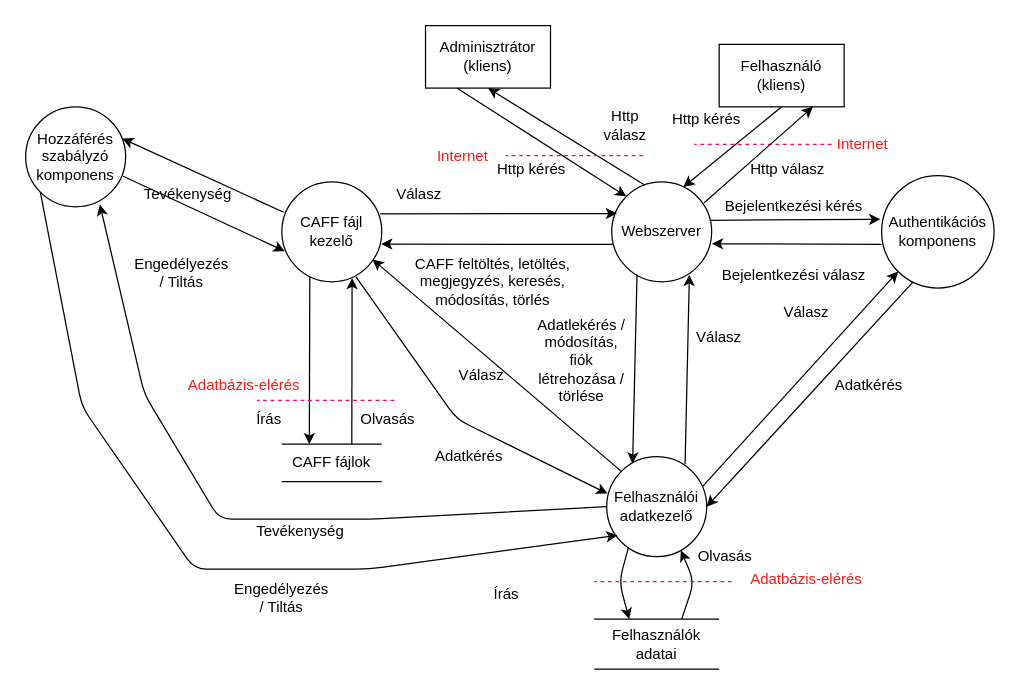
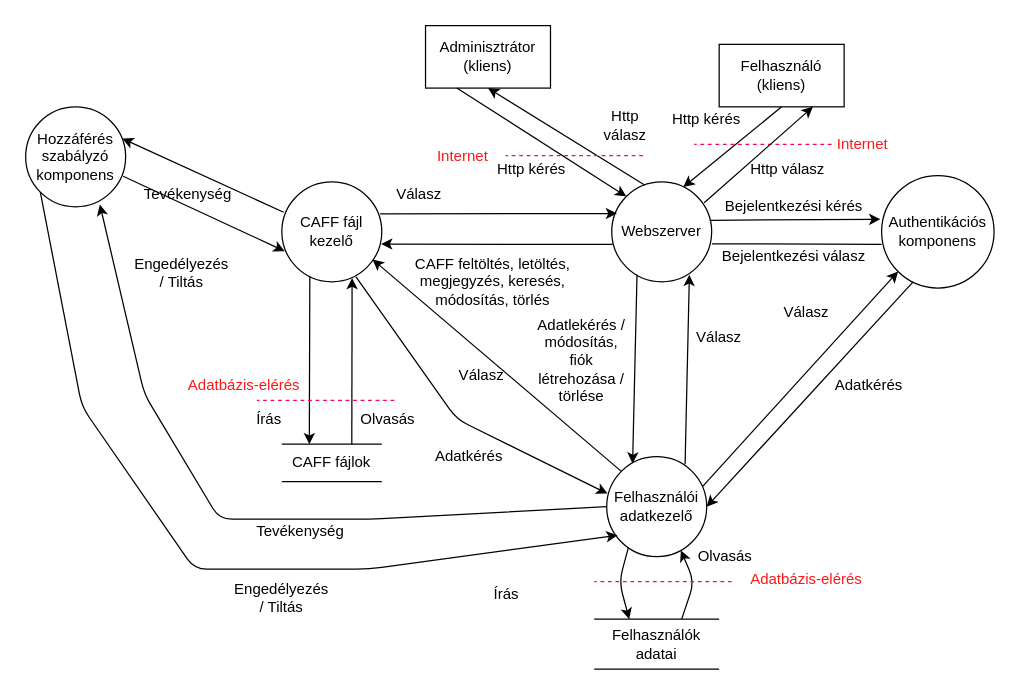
  <mxCell id="0" />
  <mxCell id="1" parent="0" />
  <mxCell id="2" value="Felhasználó&lt;br&gt;(kliens)" style="rounded=0;whiteSpace=wrap;html=1;" parent="1" vertex="1"><mxGeometry x="575" y="35" width="100" height="50" as="geometry" /></mxCell>
  <mxCell id="3" value="Webszerver" style="ellipse;whiteSpace=wrap;html=1;aspect=fixed;" parent="1" vertex="1"><mxGeometry x="489" y="145" width="80" height="80" as="geometry" /></mxCell>
  <mxCell id="4" value="Http kérés" style="text;html=1;strokeColor=none;fillColor=none;align=center;verticalAlign=middle;whiteSpace=wrap;rounded=0;" parent="1" vertex="1"><mxGeometry x="535" y="85" width="60" height="20" as="geometry" /></mxCell>
  <mxCell id="5" value="Http válasz" style="text;html=1;strokeColor=none;fillColor=none;align=center;verticalAlign=middle;whiteSpace=wrap;rounded=0;" parent="1" vertex="1"><mxGeometry x="595" y="125" width="70" height="20" as="geometry" /></mxCell>
  <mxCell id="6" value="Authentikációs komponens" style="ellipse;whiteSpace=wrap;html=1;aspect=fixed;" parent="1" vertex="1"><mxGeometry x="705" y="140" width="90" height="90" as="geometry" /></mxCell>
  <mxCell id="7" value="" style="endArrow=classic;html=1;exitX=0.98;exitY=0.385;exitDx=0;exitDy=0;exitPerimeter=0;" parent="1" source="3" edge="1"><mxGeometry width="50" height="50" relative="1" as="geometry"><mxPoint x="355" y="255" as="sourcePoint" /><mxPoint x="704" y="175" as="targetPoint" /></mxGeometry></mxCell>
- <mxCell id="8" value="" style="endArrow=classic;html=1;exitX=0;exitY=0.611;exitDx=0;exitDy=0;exitPerimeter=0;entryX=1.002;entryY=0.62;entryDx=0;entryDy=0;entryPerimeter=0;" parent="1" source="6" target="3" edge="1"><mxGeometry width="50" height="50" relative="1" as="geometry"><mxPoint x="577" y="185.8" as="sourcePoint" /><mxPoint x="585" y="215" as="targetPoint" /></mxGeometry></mxCell>
+ <mxCell id="8" value="" style="endArrow=none;html=1;exitX=0;exitY=0.611;exitDx=0;exitDy=0;exitPerimeter=0;entryX=1.002;entryY=0.62;entryDx=0;entryDy=0;entryPerimeter=0;" parent="1" source="6" target="3" edge="1"><mxGeometry width="50" height="50" relative="1" as="geometry"><mxPoint x="577" y="185.8" as="sourcePoint" /><mxPoint x="585" y="215" as="targetPoint" /></mxGeometry></mxCell>
  <mxCell id="9" value="Bejelentkezési kérés" style="text;html=1;strokeColor=none;fillColor=none;align=center;verticalAlign=middle;whiteSpace=wrap;rounded=0;" parent="1" vertex="1"><mxGeometry x="575" y="155" width="120" height="20" as="geometry" /></mxCell>
- <mxCell id="10" value="Bejelentkezési válasz" style="text;html=1;strokeColor=none;fillColor=none;align=center;verticalAlign=middle;whiteSpace=wrap;rounded=0;" parent="1" vertex="1"><mxGeometry x="575" y="210" width="120" height="20" as="geometry" /></mxCell>
+ <mxCell id="10" value="Bejelentkezési válasz" style="text;html=1;strokeColor=none;fillColor=none;align=center;verticalAlign=middle;whiteSpace=wrap;rounded=0;" parent="1" vertex="1"><mxGeometry x="575" y="195" width="120" height="20" as="geometry" /></mxCell>
  <mxCell id="11" value="Felhasználói adatkezelő" style="ellipse;whiteSpace=wrap;html=1;aspect=fixed;" parent="1" vertex="1"><mxGeometry x="485" y="365" width="80" height="80" as="geometry" /></mxCell>
  <mxCell id="12" value="" style="endArrow=classic;html=1;entryX=0.777;entryY=0.93;entryDx=0;entryDy=0;exitX=0.784;exitY=0.075;exitDx=0;exitDy=0;exitPerimeter=0;entryPerimeter=0;" parent="1" source="11" target="3" edge="1"><mxGeometry width="50" height="50" relative="1" as="geometry"><mxPoint x="595" y="245" as="sourcePoint" /><mxPoint x="509" y="299.8" as="targetPoint" /><Array as="points" /></mxGeometry></mxCell>
  <mxCell id="13" value="" style="endArrow=classic;html=1;exitX=0.253;exitY=0.93;exitDx=0;exitDy=0;exitPerimeter=0;entryX=0.259;entryY=0.068;entryDx=0;entryDy=0;entryPerimeter=0;" parent="1" source="3" target="11" edge="1"><mxGeometry width="50" height="50" relative="1" as="geometry"><mxPoint x="520" y="95" as="sourcePoint" /><mxPoint x="501" y="311" as="targetPoint" /><Array as="points" /></mxGeometry></mxCell>
  <mxCell id="14" value="Adatlekérés / módosítás, fiók létrehozása / törlése" style="text;html=1;strokeColor=none;fillColor=none;align=center;verticalAlign=middle;whiteSpace=wrap;rounded=0;" parent="1" vertex="1"><mxGeometry x="425" y="250" width="80" height="75" as="geometry" /></mxCell>
  <mxCell id="15" value="Válasz" style="text;html=1;strokeColor=none;fillColor=none;align=center;verticalAlign=middle;whiteSpace=wrap;rounded=0;" parent="1" vertex="1"><mxGeometry x="555" y="260" width="40" height="20" as="geometry" /></mxCell>
  <mxCell id="16" value="" style="endArrow=classic;html=1;exitX=0.96;exitY=0.296;exitDx=0;exitDy=0;exitPerimeter=0;entryX=0;entryY=1;entryDx=0;entryDy=0;" parent="1" source="11" target="6" edge="1"><mxGeometry width="50" height="50" relative="1" as="geometry"><mxPoint x="735" y="335" as="sourcePoint" /><mxPoint x="785" y="285" as="targetPoint" /></mxGeometry></mxCell>
  <mxCell id="17" value="" style="endArrow=classic;html=1;exitX=0.28;exitY=0.946;exitDx=0;exitDy=0;exitPerimeter=0;entryX=1;entryY=0.5;entryDx=0;entryDy=0;" parent="1" source="6" target="11" edge="1"><mxGeometry width="50" height="50" relative="1" as="geometry"><mxPoint x="645" y="455" as="sourcePoint" /><mxPoint x="695" y="405" as="targetPoint" /></mxGeometry></mxCell>
  <mxCell id="18" value="Válasz" style="text;html=1;strokeColor=none;fillColor=none;align=center;verticalAlign=middle;whiteSpace=wrap;rounded=0;" parent="1" vertex="1"><mxGeometry x="625" y="240" width="40" height="20" as="geometry" /></mxCell>
  <mxCell id="19" value="Adatkérés" style="text;html=1;strokeColor=none;fillColor=none;align=center;verticalAlign=middle;whiteSpace=wrap;rounded=0;" parent="1" vertex="1"><mxGeometry x="665" y="297.5" width="60" height="20" as="geometry" /></mxCell>
  <mxCell id="20" value="Felhasználók adatai" style="text;html=1;strokeColor=none;fillColor=none;align=center;verticalAlign=middle;whiteSpace=wrap;rounded=0;" parent="1" vertex="1"><mxGeometry x="475" y="495" width="100" height="40" as="geometry" /></mxCell>
  <mxCell id="21" value="" style="endArrow=none;html=1;" parent="1" edge="1"><mxGeometry width="50" height="50" relative="1" as="geometry"><mxPoint x="575" y="495" as="sourcePoint" /><mxPoint x="475" y="495" as="targetPoint" /></mxGeometry></mxCell>
  <mxCell id="22" value="" style="endArrow=none;html=1;" parent="1" edge="1"><mxGeometry width="50" height="50" relative="1" as="geometry"><mxPoint x="575" y="535" as="sourcePoint" /><mxPoint x="475" y="535" as="targetPoint" /></mxGeometry></mxCell>
  <mxCell id="23" value="" style="endArrow=classic;html=1;exitX=0.217;exitY=0.907;exitDx=0;exitDy=0;exitPerimeter=0;" parent="1" source="11" edge="1"><mxGeometry width="50" height="50" relative="1" as="geometry"><mxPoint x="503" y="442" as="sourcePoint" /><mxPoint x="503" y="495" as="targetPoint" /><Array as="points"><mxPoint x="495" y="465" /></Array></mxGeometry></mxCell>
  <mxCell id="24" value="" style="endArrow=classic;html=1;entryX=0.742;entryY=0.937;entryDx=0;entryDy=0;entryPerimeter=0;" parent="1" target="11" edge="1"><mxGeometry width="50" height="50" relative="1" as="geometry"><mxPoint x="545" y="495" as="sourcePoint" /><mxPoint x="513" y="505" as="targetPoint" /><Array as="points"><mxPoint x="555" y="465" /></Array></mxGeometry></mxCell>
  <mxCell id="25" value="Olvasás" style="text;html=1;strokeColor=none;fillColor=none;align=center;verticalAlign=middle;whiteSpace=wrap;rounded=0;" parent="1" vertex="1"><mxGeometry x="555" y="435" width="50" height="20" as="geometry" /></mxCell>
  <mxCell id="26" value="Írás" style="text;html=1;strokeColor=none;fillColor=none;align=center;verticalAlign=middle;whiteSpace=wrap;rounded=0;" parent="1" vertex="1"><mxGeometry x="385" y="465" width="40" height="20" as="geometry" /></mxCell>
  <mxCell id="27" value="CAFF fájl kezelő" style="ellipse;whiteSpace=wrap;html=1;aspect=fixed;" parent="1" vertex="1"><mxGeometry x="225" y="145" width="80" height="80" as="geometry" /></mxCell>
  <mxCell id="28" value="CAFF feltöltés, letöltés, megjegyzés, keresés, módosítás, törlés" style="text;html=1;strokeColor=none;fillColor=none;align=center;verticalAlign=middle;whiteSpace=wrap;rounded=0;" parent="1" vertex="1"><mxGeometry x="329" y="195" width="130" height="60" as="geometry" /></mxCell>
  <mxCell id="29" value="" style="endArrow=classic;html=1;exitX=0.983;exitY=0.32;exitDx=0;exitDy=0;exitPerimeter=0;entryX=0.053;entryY=0.317;entryDx=0;entryDy=0;entryPerimeter=0;" parent="1" source="27" target="3" edge="1"><mxGeometry width="50" height="50" relative="1" as="geometry"><mxPoint x="285" y="185" as="sourcePoint" /><mxPoint x="422" y="165" as="targetPoint" /></mxGeometry></mxCell>
  <mxCell id="30" value="Válasz" style="text;html=1;strokeColor=none;fillColor=none;align=center;verticalAlign=middle;whiteSpace=wrap;rounded=0;" parent="1" vertex="1"><mxGeometry x="315" y="145" width="40" height="20" as="geometry" /></mxCell>
  <mxCell id="31" value="" style="endArrow=classic;html=1;exitX=0.01;exitY=0.627;exitDx=0;exitDy=0;exitPerimeter=0;entryX=0.993;entryY=0.623;entryDx=0;entryDy=0;entryPerimeter=0;" parent="1" source="3" target="27" edge="1"><mxGeometry width="50" height="50" relative="1" as="geometry"><mxPoint x="205" y="295" as="sourcePoint" /><mxPoint x="255" y="245" as="targetPoint" /></mxGeometry></mxCell>
  <mxCell id="32" value="Hozzáférés szabályzó komponens" style="ellipse;whiteSpace=wrap;html=1;aspect=fixed;" parent="1" vertex="1"><mxGeometry x="20" y="85" width="80" height="80" as="geometry" /></mxCell>
  <mxCell id="33" value="" style="endArrow=classic;html=1;exitX=0.018;exitY=0.305;exitDx=0;exitDy=0;exitPerimeter=0;entryX=0.967;entryY=0.317;entryDx=0;entryDy=0;entryPerimeter=0;" parent="1" source="27" target="32" edge="1"><mxGeometry width="50" height="50" relative="1" as="geometry"><mxPoint x="225" y="140" as="sourcePoint" /><mxPoint x="154" y="140" as="targetPoint" /></mxGeometry></mxCell>
  <mxCell id="34" value="" style="endArrow=classic;html=1;entryX=0.029;entryY=0.694;entryDx=0;entryDy=0;entryPerimeter=0;exitX=0.975;exitY=0.694;exitDx=0;exitDy=0;exitPerimeter=0;" parent="1" source="32" target="27" edge="1"><mxGeometry width="50" height="50" relative="1" as="geometry"><mxPoint x="151" y="201" as="sourcePoint" /><mxPoint x="195" y="235" as="targetPoint" /></mxGeometry></mxCell>
  <mxCell id="35" value="Tevékenység" style="text;html=1;strokeColor=none;fillColor=none;align=center;verticalAlign=middle;whiteSpace=wrap;rounded=0;" parent="1" vertex="1"><mxGeometry x="115" y="145" width="70" height="20" as="geometry" /></mxCell>
  <mxCell id="36" value="Engedélyezés / Tiltás" style="text;html=1;strokeColor=none;fillColor=none;align=center;verticalAlign=middle;whiteSpace=wrap;rounded=0;" parent="1" vertex="1"><mxGeometry x="105" y="205" width="80" height="25" as="geometry" /></mxCell>
  <mxCell id="37" value="CAFF fájlok" style="text;html=1;strokeColor=none;fillColor=none;align=center;verticalAlign=middle;whiteSpace=wrap;rounded=0;" parent="1" vertex="1"><mxGeometry x="225" y="355" width="80" height="30" as="geometry" /></mxCell>
  <mxCell id="38" value="" style="endArrow=none;html=1;exitX=1;exitY=0;exitDx=0;exitDy=0;" parent="1" source="37" edge="1"><mxGeometry width="50" height="50" relative="1" as="geometry"><mxPoint x="325" y="355" as="sourcePoint" /><mxPoint x="225" y="355" as="targetPoint" /></mxGeometry></mxCell>
  <mxCell id="39" value="" style="endArrow=none;html=1;" parent="1" edge="1"><mxGeometry width="50" height="50" relative="1" as="geometry"><mxPoint x="305" y="385" as="sourcePoint" /><mxPoint x="225" y="385" as="targetPoint" /><Array as="points"><mxPoint x="265" y="385" /></Array></mxGeometry></mxCell>
  <mxCell id="40" value="" style="endArrow=classic;html=1;exitX=0.28;exitY=0.94;exitDx=0;exitDy=0;exitPerimeter=0;" parent="1" source="27" edge="1"><mxGeometry width="50" height="50" relative="1" as="geometry"><mxPoint x="245" y="245" as="sourcePoint" /><mxPoint x="247" y="355" as="targetPoint" /></mxGeometry></mxCell>
  <mxCell id="41" value="" style="endArrow=classic;html=1;entryX=0.703;entryY=0.963;entryDx=0;entryDy=0;entryPerimeter=0;" parent="1" target="27" edge="1"><mxGeometry width="50" height="50" relative="1" as="geometry"><mxPoint x="281" y="355" as="sourcePoint" /><mxPoint x="283" y="222" as="targetPoint" /></mxGeometry></mxCell>
  <mxCell id="42" value="Írás" style="text;html=1;strokeColor=none;fillColor=none;align=center;verticalAlign=middle;whiteSpace=wrap;rounded=0;" parent="1" vertex="1"><mxGeometry x="195" y="325" width="40" height="20" as="geometry" /></mxCell>
  <mxCell id="43" value="Olvasás" style="text;html=1;strokeColor=none;fillColor=none;align=center;verticalAlign=middle;whiteSpace=wrap;rounded=0;" parent="1" vertex="1"><mxGeometry x="285" y="325" width="50" height="20" as="geometry" /></mxCell>
  <mxCell id="44" value="" style="endArrow=classic;html=1;exitX=0;exitY=1;exitDx=0;exitDy=0;entryX=0.108;entryY=0.785;entryDx=0;entryDy=0;entryPerimeter=0;" parent="1" source="32" target="11" edge="1"><mxGeometry width="50" height="50" relative="1" as="geometry"><mxPoint x="85" y="395" as="sourcePoint" /><mxPoint x="405" y="375" as="targetPoint" /><Array as="points"><mxPoint x="65" y="325" /><mxPoint x="155" y="455" /><mxPoint x="295" y="455" /></Array></mxGeometry></mxCell>
  <mxCell id="45" value="" style="endArrow=classic;html=1;entryX=0.742;entryY=0.977;entryDx=0;entryDy=0;entryPerimeter=0;exitX=0;exitY=0.5;exitDx=0;exitDy=0;" parent="1" source="11" target="32" edge="1"><mxGeometry width="50" height="50" relative="1" as="geometry"><mxPoint x="175" y="505" as="sourcePoint" /><mxPoint x="225" y="455" as="targetPoint" /><Array as="points"><mxPoint x="295" y="415" /><mxPoint x="175" y="415" /><mxPoint x="115" y="315" /></Array></mxGeometry></mxCell>
  <mxCell id="46" value="Tevékenység" style="text;html=1;strokeColor=none;fillColor=none;align=center;verticalAlign=middle;whiteSpace=wrap;rounded=0;" parent="1" vertex="1"><mxGeometry x="205" y="415" width="70" height="20" as="geometry" /></mxCell>
  <mxCell id="47" value="Engedélyezés / Tiltás" style="text;html=1;strokeColor=none;fillColor=none;align=center;verticalAlign=middle;whiteSpace=wrap;rounded=0;" parent="1" vertex="1"><mxGeometry x="185" y="465" width="80" height="25" as="geometry" /></mxCell>
  <mxCell id="48" value="" style="endArrow=none;dashed=1;html=1;fillColor=#d80073;strokeColor=#FF0063;" parent="1" edge="1"><mxGeometry width="50" height="50" relative="1" as="geometry"><mxPoint x="665" y="115" as="sourcePoint" /><mxPoint x="555" y="115" as="targetPoint" /></mxGeometry></mxCell>
  <mxCell id="49" value="" style="endArrow=none;dashed=1;html=1;fillColor=#d80073;strokeColor=#FF0063;" parent="1" edge="1"><mxGeometry width="50" height="50" relative="1" as="geometry"><mxPoint x="315" y="320" as="sourcePoint" /><mxPoint x="205" y="320" as="targetPoint" /></mxGeometry></mxCell>
  <mxCell id="50" value="" style="endArrow=none;dashed=1;html=1;fillColor=#d80073;strokeColor=#FF0063;" parent="1" edge="1"><mxGeometry width="50" height="50" relative="1" as="geometry"><mxPoint x="585" y="465" as="sourcePoint" /><mxPoint x="475" y="465" as="targetPoint" /></mxGeometry></mxCell>
  <mxCell id="51" value="Internet" style="text;html=1;strokeColor=none;fillColor=none;align=center;verticalAlign=middle;whiteSpace=wrap;rounded=0;fontColor=#FF1717;" parent="1" vertex="1"><mxGeometry x="665" y="105" width="50" height="20" as="geometry" /></mxCell>
  <mxCell id="52" value="Adatbázis-elérés" style="text;html=1;strokeColor=none;fillColor=none;align=center;verticalAlign=middle;whiteSpace=wrap;rounded=0;fontColor=#FF1717;" parent="1" vertex="1"><mxGeometry x="145" y="295" width="100" height="25" as="geometry" /></mxCell>
  <mxCell id="53" value="Adatbázis-elérés" style="text;html=1;strokeColor=none;fillColor=none;align=center;verticalAlign=middle;whiteSpace=wrap;rounded=0;fontColor=#FF1717;" parent="1" vertex="1"><mxGeometry x="595" y="450" width="100" height="25" as="geometry" /></mxCell>
  <mxCell id="54" value="" style="endArrow=classic;html=1;fontColor=#FF1717;exitX=0;exitY=0;exitDx=0;exitDy=0;entryX=0.908;entryY=0.777;entryDx=0;entryDy=0;entryPerimeter=0;" parent="1" source="11" target="27" edge="1"><mxGeometry width="50" height="50" relative="1" as="geometry"><mxPoint x="405" y="385" as="sourcePoint" /><mxPoint x="455" y="335" as="targetPoint" /></mxGeometry></mxCell>
  <mxCell id="55" value="" style="endArrow=classic;html=1;fontColor=#FF1717;exitX=0.742;exitY=0.952;exitDx=0;exitDy=0;exitPerimeter=0;entryX=0.008;entryY=0.369;entryDx=0;entryDy=0;entryPerimeter=0;" parent="1" source="27" target="11" edge="1"><mxGeometry width="50" height="50" relative="1" as="geometry"><mxPoint x="405" y="385" as="sourcePoint" /><mxPoint x="414" y="393" as="targetPoint" /><Array as="points"><mxPoint x="365" y="335" /></Array></mxGeometry></mxCell>
  <mxCell id="56" value="Adatkérés" style="text;html=1;strokeColor=none;fillColor=none;align=center;verticalAlign=middle;whiteSpace=wrap;rounded=0;" parent="1" vertex="1"><mxGeometry x="345" y="355" width="60" height="20" as="geometry" /></mxCell>
  <mxCell id="57" value="Válasz" style="text;html=1;strokeColor=none;fillColor=none;align=center;verticalAlign=middle;whiteSpace=wrap;rounded=0;" parent="1" vertex="1"><mxGeometry x="365" y="290" width="40" height="20" as="geometry" /></mxCell>
  <mxCell id="58" value="" style="endArrow=classic;html=1;fontColor=#FF1717;exitX=0.925;exitY=0.21;exitDx=0;exitDy=0;exitPerimeter=0;entryX=0.75;entryY=1;entryDx=0;entryDy=0;" parent="1" source="3" target="2" edge="1"><mxGeometry width="50" height="50" relative="1" as="geometry"><mxPoint x="445" y="95" as="sourcePoint" /><mxPoint x="495" y="45" as="targetPoint" /></mxGeometry></mxCell>
  <mxCell id="59" value="" style="endArrow=classic;html=1;fontColor=#FF1717;exitX=0.5;exitY=1;exitDx=0;exitDy=0;entryX=0.717;entryY=0.052;entryDx=0;entryDy=0;entryPerimeter=0;" parent="1" source="2" target="3" edge="1"><mxGeometry width="50" height="50" relative="1" as="geometry"><mxPoint x="475" y="155" as="sourcePoint" /><mxPoint x="525" y="105" as="targetPoint" /></mxGeometry></mxCell>
  <mxCell id="60" value="Adminisztrátor&lt;br&gt;(kliens)" style="rounded=0;whiteSpace=wrap;html=1;" parent="1" vertex="1"><mxGeometry x="340" y="20" width="100" height="50" as="geometry" /></mxCell>
  <mxCell id="61" value="" style="endArrow=classic;html=1;fontColor=#FF1717;exitX=0.333;exitY=0.035;exitDx=0;exitDy=0;exitPerimeter=0;entryX=0.5;entryY=1;entryDx=0;entryDy=0;" parent="1" source="3" target="60" edge="1"><mxGeometry width="50" height="50" relative="1" as="geometry"><mxPoint x="185" y="105" as="sourcePoint" /><mxPoint x="235" y="55" as="targetPoint" /></mxGeometry></mxCell>
  <mxCell id="62" value="" style="endArrow=classic;html=1;fontColor=#FF1717;entryX=0;entryY=0;entryDx=0;entryDy=0;exitX=0.25;exitY=1;exitDx=0;exitDy=0;" parent="1" source="60" target="3" edge="1"><mxGeometry width="50" height="50" relative="1" as="geometry"><mxPoint x="195" y="95" as="sourcePoint" /><mxPoint x="245" y="45" as="targetPoint" /></mxGeometry></mxCell>
  <mxCell id="63" value="Http kérés" style="text;html=1;strokeColor=none;fillColor=none;align=center;verticalAlign=middle;whiteSpace=wrap;rounded=0;" parent="1" vertex="1"><mxGeometry x="395" y="125" width="60" height="20" as="geometry" /></mxCell>
  <mxCell id="64" value="Http válasz" style="text;html=1;strokeColor=none;fillColor=none;align=center;verticalAlign=middle;whiteSpace=wrap;rounded=0;" parent="1" vertex="1"><mxGeometry x="475" y="85" width="50" height="30" as="geometry" /></mxCell>
  <mxCell id="65" value="" style="endArrow=none;dashed=1;html=1;fillColor=#d80073;strokeColor=#FF0063;" parent="1" edge="1"><mxGeometry width="50" height="50" relative="1" as="geometry"><mxPoint x="514" y="124" as="sourcePoint" /><mxPoint x="404" y="124" as="targetPoint" /></mxGeometry></mxCell>
  <mxCell id="66" value="Internet" style="text;html=1;strokeColor=none;fillColor=none;align=center;verticalAlign=middle;whiteSpace=wrap;rounded=0;fontColor=#FF1717;" parent="1" vertex="1"><mxGeometry x="345" y="115" width="50" height="20" as="geometry" /></mxCell>
